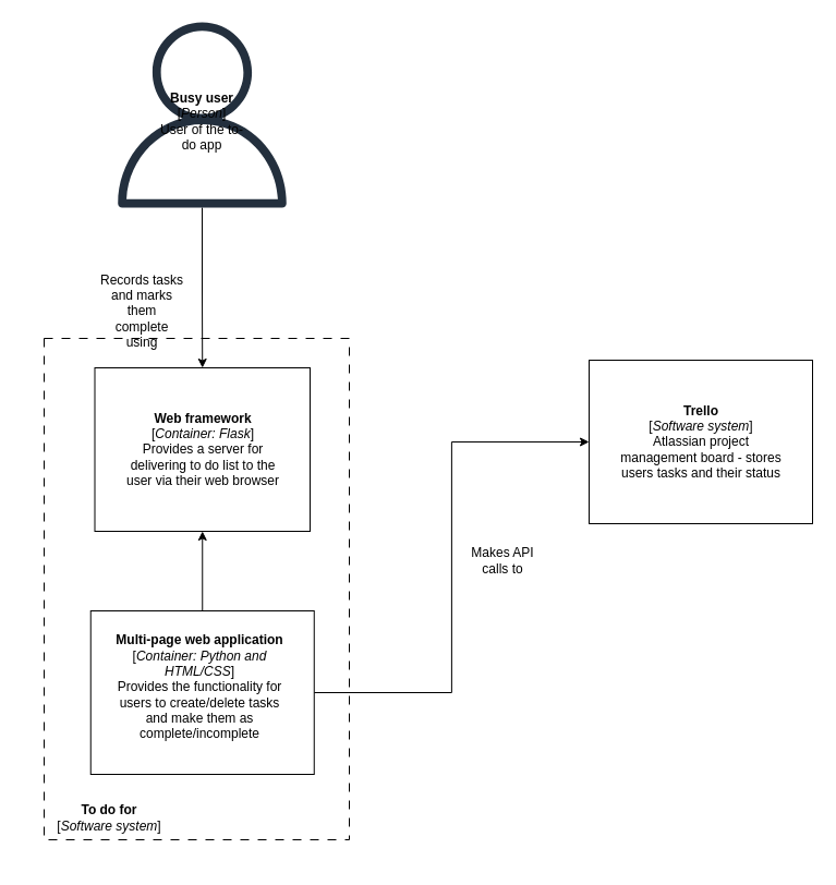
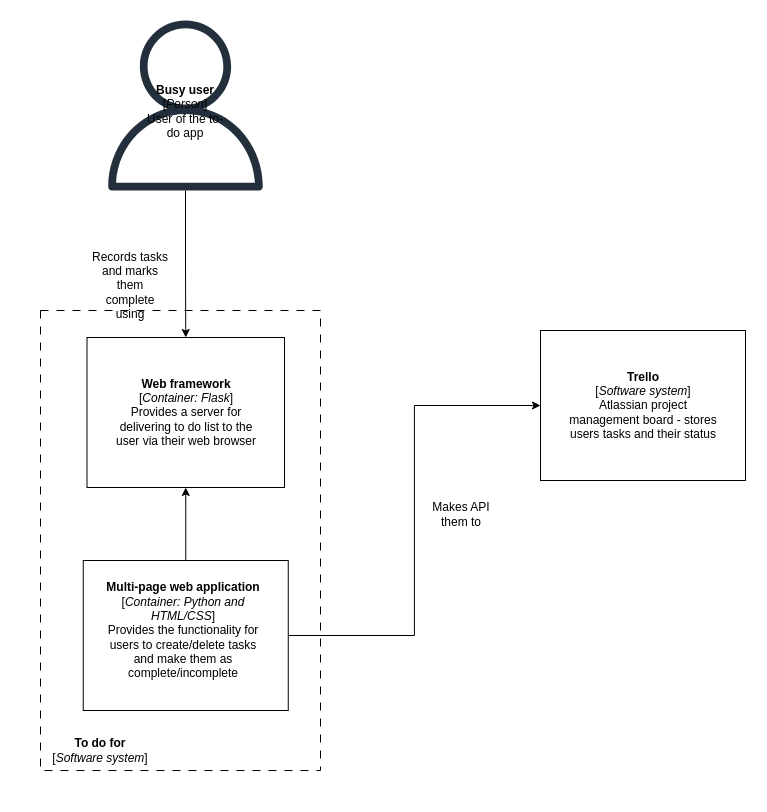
  <mxCell id="0" />
  <mxCell id="1" parent="0" />
  <mxCell id="2" value="" style="whiteSpace=wrap;html=1;dashed=1;dashPattern=8 8;fillColor=none;strokeWidth=1;" vertex="1" parent="1"><mxGeometry x="40" y="310" width="280" height="460" as="geometry" /></mxCell>
  <mxCell id="3" style="edgeStyle=orthogonalEdgeStyle;rounded=0;orthogonalLoop=1;jettySize=auto;html=1;entryX=0.5;entryY=0;entryDx=0;entryDy=0;" edge="1" parent="1" source="4" target="14"><mxGeometry relative="1" as="geometry" /></mxCell>
  <mxCell id="4" value="" style="sketch=0;outlineConnect=0;fontColor=#232F3E;gradientColor=none;fillColor=#232F3D;strokeColor=none;dashed=0;verticalLabelPosition=bottom;verticalAlign=top;align=center;html=1;fontSize=12;fontStyle=0;aspect=fixed;pointerEvents=1;shape=mxgraph.aws4.user;shadow=0;" vertex="1" parent="1"><mxGeometry x="100" y="20" width="170" height="170" as="geometry" /></mxCell>
  <mxCell id="5" style="edgeStyle=orthogonalEdgeStyle;rounded=0;orthogonalLoop=1;jettySize=auto;html=1;entryX=0.5;entryY=1;entryDx=0;entryDy=0;" edge="1" parent="1" source="7" target="14"><mxGeometry relative="1" as="geometry" /></mxCell>
  <mxCell id="6" style="edgeStyle=orthogonalEdgeStyle;rounded=0;orthogonalLoop=1;jettySize=auto;html=1;exitX=1;exitY=0.5;exitDx=0;exitDy=0;entryX=0;entryY=0.5;entryDx=0;entryDy=0;" edge="1" parent="1" source="7" target="11"><mxGeometry relative="1" as="geometry" /></mxCell>
  <mxCell id="7" value="" style="rounded=0;whiteSpace=wrap;html=1;" vertex="1" parent="1"><mxGeometry x="82.75" y="560" width="205" height="150" as="geometry" /></mxCell>
  <mxCell id="8" value="&lt;b&gt;Busy user&lt;/b&gt;&lt;div&gt;[&lt;i&gt;Person&lt;/i&gt;]&lt;/div&gt;&lt;div&gt;User of the to-do app&lt;/div&gt;" style="text;html=1;align=center;verticalAlign=middle;whiteSpace=wrap;rounded=0;" vertex="1" parent="1"><mxGeometry x="145" y="96" width="80" height="30" as="geometry" /></mxCell>
  <mxCell id="9" value="Records tasks and marks them complete using" style="text;html=1;align=center;verticalAlign=middle;whiteSpace=wrap;rounded=0;" vertex="1" parent="1"><mxGeometry x="90" y="270" width="80" height="30" as="geometry" /></mxCell>
  <mxCell id="10" value="&lt;b&gt;Multi-page web application&lt;/b&gt;&lt;br&gt;&lt;div&gt;[&lt;i&gt;Container: Python and HTML/CSS&lt;/i&gt;]&lt;/div&gt;&lt;div&gt;Provides the functionality for users to create/delete tasks and make them as complete/incomplete&lt;/div&gt;" style="text;html=1;align=center;verticalAlign=middle;whiteSpace=wrap;rounded=0;" vertex="1" parent="1"><mxGeometry x="102.75" y="590" width="160" height="80" as="geometry" /></mxCell>
  <mxCell id="11" value="" style="rounded=0;whiteSpace=wrap;html=1;" vertex="1" parent="1"><mxGeometry x="540" y="330" width="205" height="150" as="geometry" /></mxCell>
  <mxCell id="12" value="&lt;b&gt;Trello&lt;/b&gt;&lt;br&gt;&lt;div&gt;[&lt;i&gt;Software system&lt;/i&gt;]&lt;/div&gt;&lt;div&gt;Atlassian project management board - stores users tasks and their status&lt;/div&gt;" style="text;html=1;align=center;verticalAlign=middle;whiteSpace=wrap;rounded=0;" vertex="1" parent="1"><mxGeometry x="562.5" y="365" width="160" height="80" as="geometry" /></mxCell>
- <mxCell id="13" value="Makes API calls to" style="text;html=1;align=center;verticalAlign=middle;whiteSpace=wrap;rounded=0;" vertex="1" parent="1"><mxGeometry x="421" y="499" width="80" height="30" as="geometry" /></mxCell>
+ <mxCell id="13" value="Makes API them to" style="text;html=1;align=center;verticalAlign=middle;whiteSpace=wrap;rounded=0;" vertex="1" parent="1"><mxGeometry x="421" y="499" width="80" height="30" as="geometry" /></mxCell>
  <mxCell id="14" value="" style="rounded=0;whiteSpace=wrap;html=1;" vertex="1" parent="1"><mxGeometry x="86.5" y="337" width="197.5" height="150" as="geometry" /></mxCell>
  <mxCell id="15" value="&lt;b&gt;Web framework&lt;/b&gt;&lt;br&gt;&lt;div&gt;[&lt;i&gt;Container: Flask&lt;/i&gt;]&lt;/div&gt;&lt;div&gt;Provides a server for delivering to do list to the user via their web browser&lt;/div&gt;" style="text;html=1;align=center;verticalAlign=middle;whiteSpace=wrap;rounded=0;" vertex="1" parent="1"><mxGeometry x="105.5" y="372" width="160" height="80" as="geometry" /></mxCell>
  <mxCell id="16" value="&lt;b&gt;To do for&lt;/b&gt;&lt;br&gt;&lt;div&gt;[&lt;i&gt;Software system&lt;/i&gt;]&lt;/div&gt;" style="text;html=1;align=center;verticalAlign=middle;whiteSpace=wrap;rounded=0;" vertex="1" parent="1"><mxGeometry x="20" y="710" width="160" height="80" as="geometry" /></mxCell>
